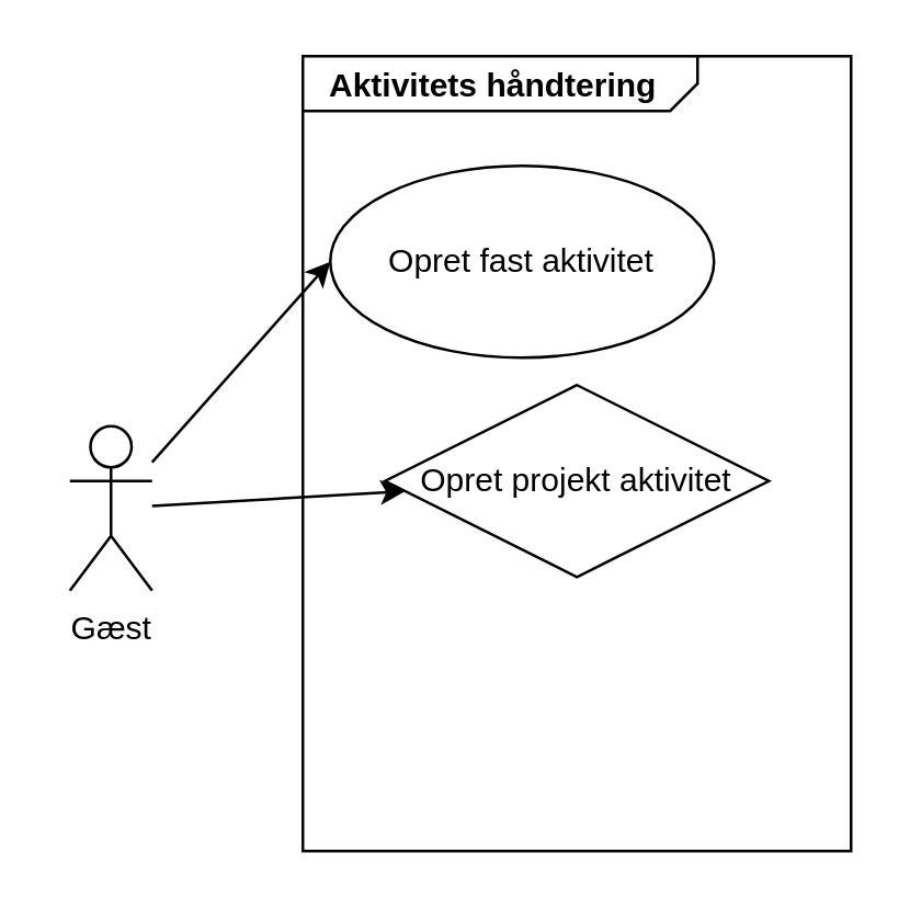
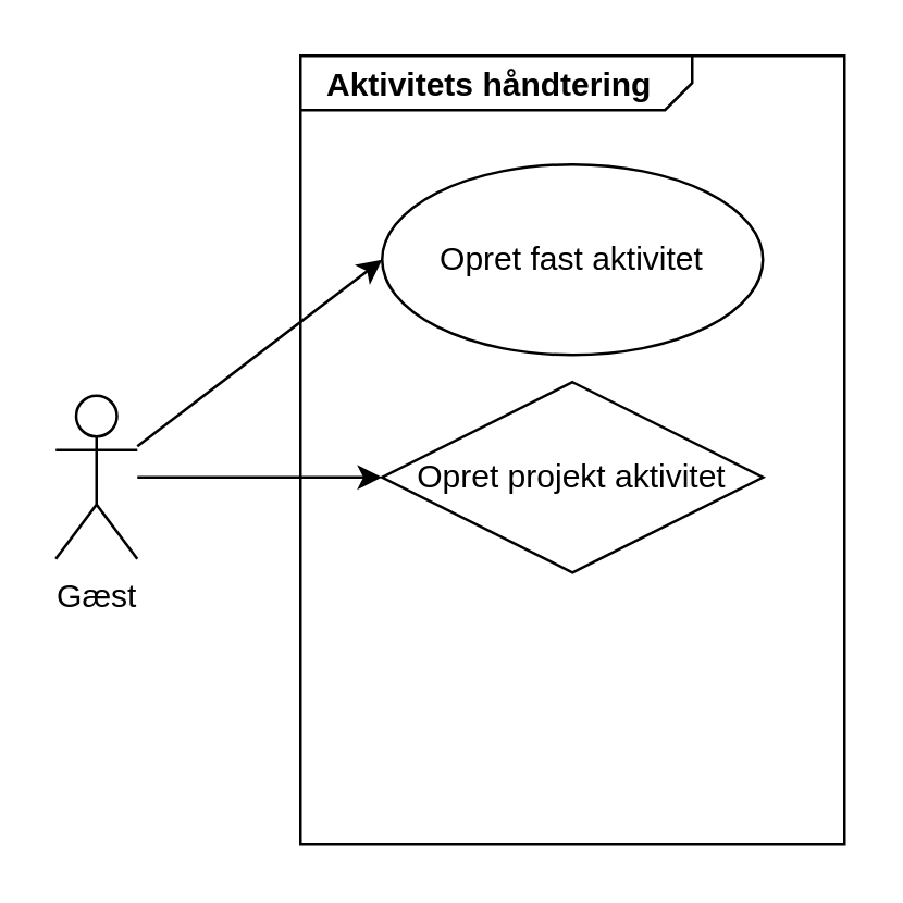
  <mxCell id="0" />
  <mxCell id="1" parent="0" />
- <mxCell id="2" value="Gæst" style="shape=umlActor;verticalLabelPosition=bottom;verticalAlign=top;html=1;outlineConnect=0;" parent="1" vertex="1"><mxGeometry x="25" y="155" width="30" height="60" as="geometry" /></mxCell>
+ <mxCell id="2" value="Gæst" style="shape=umlActor;verticalLabelPosition=bottom;verticalAlign=top;html=1;outlineConnect=0;" parent="1" vertex="1"><mxGeometry x="20" y="145" width="30" height="60" as="geometry" /></mxCell>
  <mxCell id="3" value="&lt;p style=&quot;margin:0px;margin-top:4px;margin-left:10px;text-align:left;&quot;&gt;&lt;b&gt;Aktivitets håndtering&lt;/b&gt;&lt;/p&gt;" style="html=1;shape=mxgraph.sysml.package;html=1;overflow=fill;whiteSpace=wrap;labelX=144;" parent="1" vertex="1"><mxGeometry x="110" y="20" width="200" height="290" as="geometry" /></mxCell>
- <mxCell id="4" value="Opret fast aktivitet" style="ellipse;whiteSpace=wrap;html=1;" parent="1" vertex="1"><mxGeometry x="120" y="60" width="140" height="70" as="geometry" /></mxCell>
+ <mxCell id="4" value="Opret fast aktivitet" style="ellipse;whiteSpace=wrap;html=1;" parent="1" vertex="1"><mxGeometry x="140" y="60" width="140" height="70" as="geometry" /></mxCell>
  <mxCell id="5" value="" style="endArrow=classic;html=1;entryX=0;entryY=0.5;entryDx=0;entryDy=0;" parent="1" source="2" target="4" edge="1"><mxGeometry width="50" height="50" relative="1" as="geometry"><mxPoint x="-10" y="10" as="sourcePoint" /><mxPoint x="40" y="-40" as="targetPoint" /></mxGeometry></mxCell>
  <mxCell id="6" value="Opret projekt aktivitet" style="rhombus;whiteSpace=wrap;html=1;" vertex="1" parent="1"><mxGeometry x="140" y="140" width="140" height="70" as="geometry" /></mxCell>
  <mxCell id="7" value="" style="endArrow=classic;html=1;" edge="1" parent="1" source="2" target="6"><mxGeometry width="50" height="50" relative="1" as="geometry"><mxPoint x="60" y="173.571" as="sourcePoint" /><mxPoint x="150" y="105" as="targetPoint" /></mxGeometry></mxCell>
